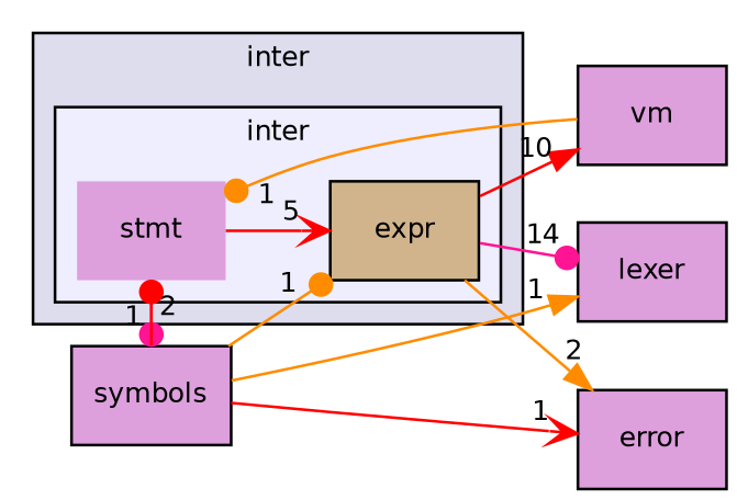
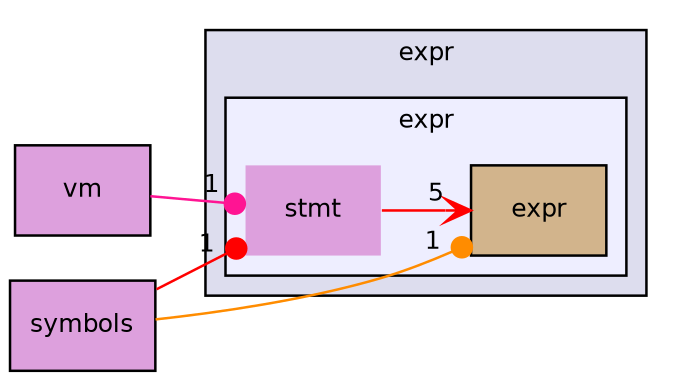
  digraph {
    compound=true
    rankdir=LR
    node [fontname=Helvetica fontsize=10 shape=box style=filled fillcolor=plum]
    edge [headlabel=1 labeldistance=1.5 labelfontname=Helvetica labelfontsize=10 color=red arrowhead=dot]
    n1 [label=stmt shape=plaintext]
    n2 [color=black fillcolor=tan label=expr]
    n3 [label=symbols]
-   n4 [label=error]
-   n5 [label=lexer]
    n6 [label=vm]
    subgraph cluster_1 {
      bgcolor="#ddddee"
      fontname=Helvetica
      fontsize=10
-     label=inter
+     label=expr
      pencolor=black
      subgraph cluster_2 {
        bgcolor="#eeeeff"
        fontname=Helvetica
        fontsize=10
        pencolor=black
        n1
        n2
      }
    }
    n1 -> n2 [headlabel=5 arrowhead=vee]
-   n1 -> n3 [headlabel=2 color=deeppink]
-   n2 -> n4 [headlabel=2 color=darkorange arrowhead=normal]
-   n2 -> n5 [headlabel=14 color=deeppink]
-   n2 -> n6 [headlabel=10 arrowhead=normal]
    n3 -> n1
    n3 -> n2 [color=darkorange]
-   n3 -> n4 [arrowhead=vee]
-   n3 -> n5 [color=darkorange arrowhead=normal]
-   n6 -> n1 [color=darkorange]
+   n6 -> n1 [color=deeppink]
  }
